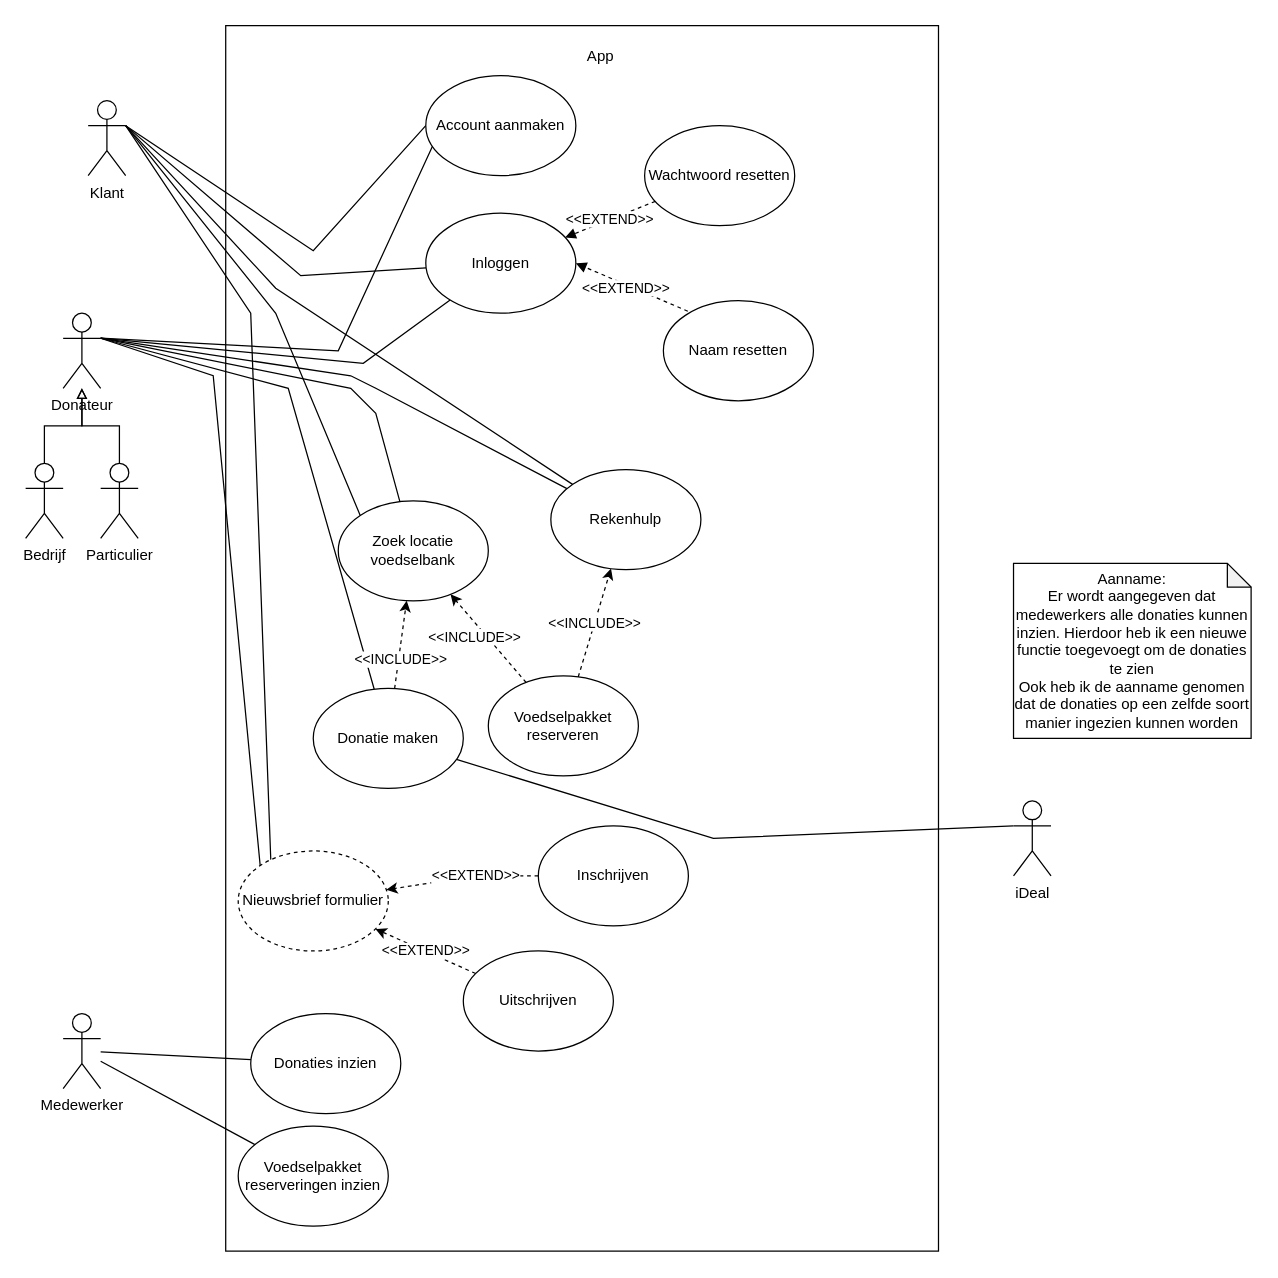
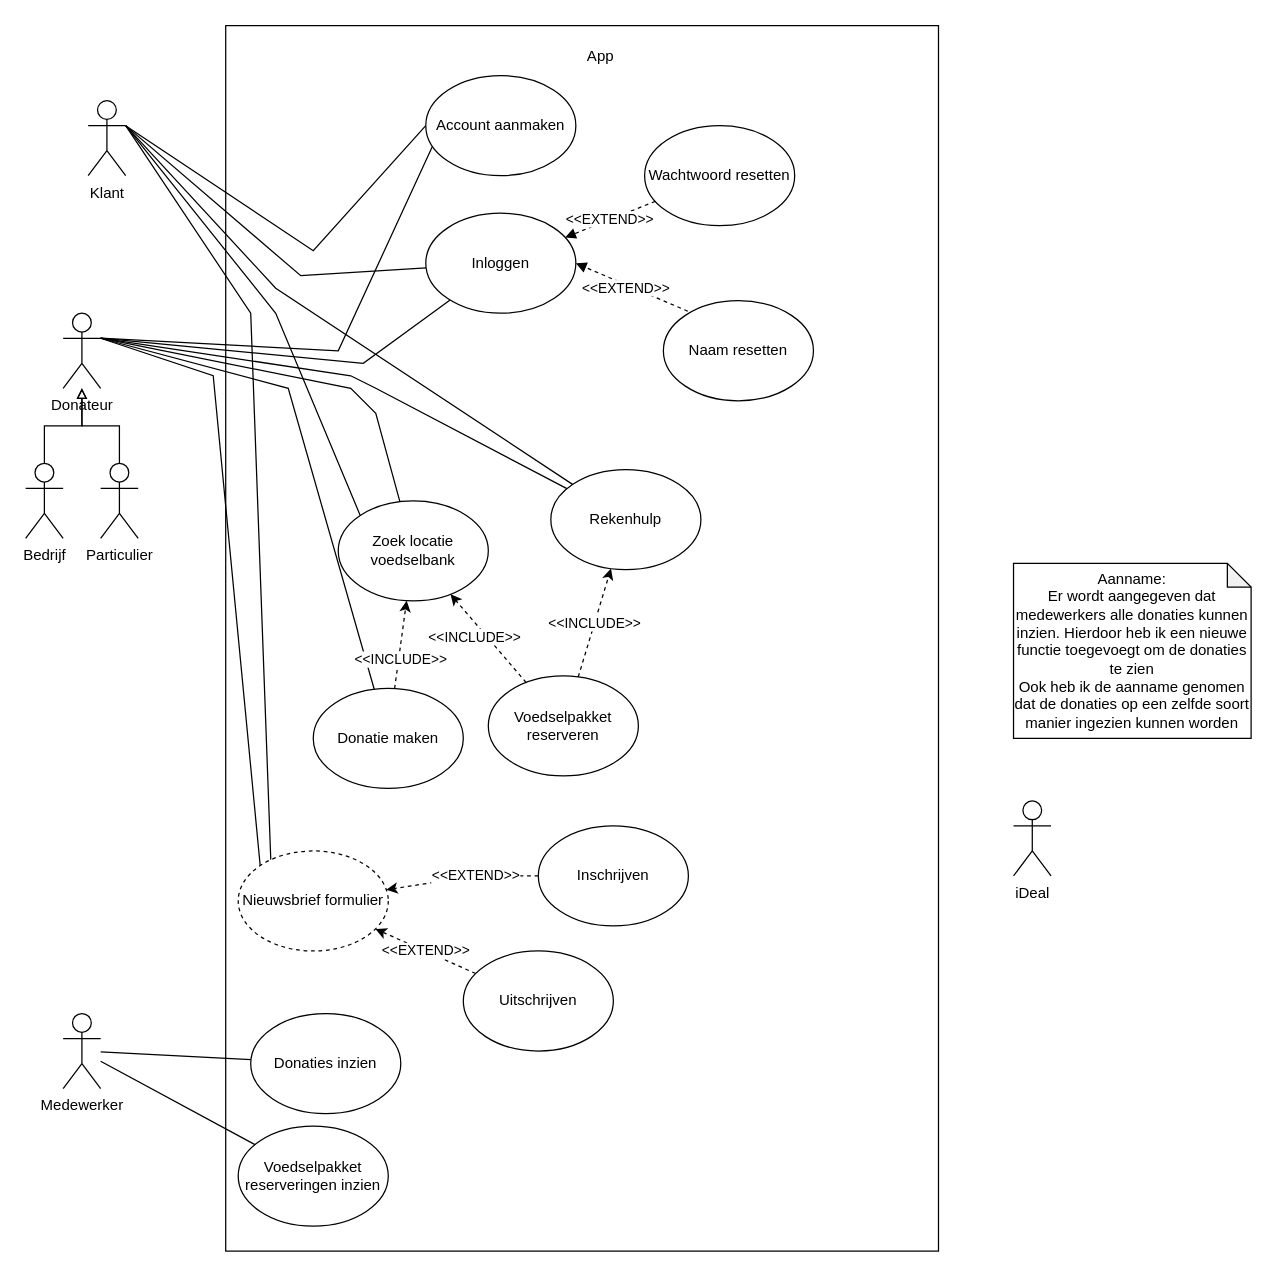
  <mxCell id="0" />
  <mxCell id="1" parent="0" />
  <mxCell id="2" value="" style="rounded=0;whiteSpace=wrap;html=1;" vertex="1" parent="1"><mxGeometry x="180" y="20" width="570" height="980" as="geometry" /></mxCell>
  <mxCell id="3" style="rounded=0;orthogonalLoop=1;jettySize=auto;html=1;entryX=0;entryY=0.5;entryDx=0;entryDy=0;endArrow=none;endFill=0;exitX=1;exitY=0.333;exitDx=0;exitDy=0;exitPerimeter=0;" edge="1" parent="1" source="8" target="26"><mxGeometry relative="1" as="geometry"><Array as="points"><mxPoint x="250" y="200" /></Array></mxGeometry></mxCell>
  <mxCell id="4" style="edgeStyle=none;rounded=0;orthogonalLoop=1;jettySize=auto;html=1;endArrow=none;endFill=0;exitX=1;exitY=0.333;exitDx=0;exitDy=0;exitPerimeter=0;" edge="1" parent="1" source="8" target="28"><mxGeometry relative="1" as="geometry"><Array as="points"><mxPoint x="240" y="220" /></Array></mxGeometry></mxCell>
  <mxCell id="5" style="edgeStyle=none;rounded=0;orthogonalLoop=1;jettySize=auto;html=1;startArrow=none;startFill=0;endArrow=none;endFill=0;exitX=1;exitY=0.333;exitDx=0;exitDy=0;exitPerimeter=0;entryX=0;entryY=0;entryDx=0;entryDy=0;" edge="1" parent="1" source="8" target="33"><mxGeometry relative="1" as="geometry"><Array as="points"><mxPoint x="220" y="250" /></Array></mxGeometry></mxCell>
  <mxCell id="6" style="edgeStyle=none;rounded=0;orthogonalLoop=1;jettySize=auto;html=1;startArrow=none;startFill=0;endArrow=none;endFill=0;exitX=1;exitY=0.333;exitDx=0;exitDy=0;exitPerimeter=0;" edge="1" parent="1" source="8" target="34"><mxGeometry relative="1" as="geometry"><mxPoint x="80" y="130" as="sourcePoint" /><Array as="points"><mxPoint x="220" y="230" /></Array></mxGeometry></mxCell>
  <mxCell id="7" style="edgeStyle=none;rounded=0;orthogonalLoop=1;jettySize=auto;html=1;entryX=0.217;entryY=0.088;entryDx=0;entryDy=0;entryPerimeter=0;startArrow=none;startFill=0;endArrow=none;endFill=0;exitX=1;exitY=0.333;exitDx=0;exitDy=0;exitPerimeter=0;" edge="1" parent="1" source="8" target="38"><mxGeometry relative="1" as="geometry"><mxPoint x="80" y="130" as="sourcePoint" /><Array as="points"><mxPoint x="200" y="250" /></Array></mxGeometry></mxCell>
  <mxCell id="8" value="Klant" style="shape=umlActor;verticalLabelPosition=bottom;verticalAlign=top;html=1;outlineConnect=0;" vertex="1" parent="1"><mxGeometry x="70" y="80" width="30" height="60" as="geometry" /></mxCell>
- <mxCell id="9" style="edgeStyle=none;rounded=0;orthogonalLoop=1;jettySize=auto;html=1;startArrow=none;startFill=0;endArrow=none;endFill=0;exitX=0;exitY=0.333;exitDx=0;exitDy=0;exitPerimeter=0;" edge="1" parent="1" source="10" target="37"><mxGeometry relative="1" as="geometry"><Array as="points"><mxPoint x="570" y="670" /></Array></mxGeometry></mxCell>
  <mxCell id="10" value="iDeal" style="shape=umlActor;verticalLabelPosition=bottom;verticalAlign=top;html=1;outlineConnect=0;" vertex="1" parent="1"><mxGeometry x="810" y="640" width="30" height="60" as="geometry" /></mxCell>
  <mxCell id="11" value="App" style="text;html=1;strokeColor=none;fillColor=none;align=center;verticalAlign=middle;whiteSpace=wrap;rounded=0;" vertex="1" parent="1"><mxGeometry x="450" y="30" width="60" height="30" as="geometry" /></mxCell>
  <mxCell id="12" style="rounded=0;orthogonalLoop=1;jettySize=auto;html=1;entryX=0.05;entryY=0.688;entryDx=0;entryDy=0;entryPerimeter=0;endArrow=none;endFill=0;exitX=1;exitY=0.333;exitDx=0;exitDy=0;exitPerimeter=0;" edge="1" parent="1" source="18" target="26"><mxGeometry relative="1" as="geometry"><Array as="points"><mxPoint x="270" y="280" /></Array></mxGeometry></mxCell>
  <mxCell id="13" style="edgeStyle=none;rounded=0;orthogonalLoop=1;jettySize=auto;html=1;endArrow=none;endFill=0;exitX=1;exitY=0.333;exitDx=0;exitDy=0;exitPerimeter=0;" edge="1" parent="1" source="18" target="28"><mxGeometry relative="1" as="geometry"><Array as="points"><mxPoint x="290" y="290" /></Array></mxGeometry></mxCell>
  <mxCell id="14" style="edgeStyle=none;rounded=0;orthogonalLoop=1;jettySize=auto;html=1;startArrow=none;startFill=0;endArrow=none;endFill=0;exitX=1;exitY=0.333;exitDx=0;exitDy=0;exitPerimeter=0;" edge="1" parent="1" source="18" target="33"><mxGeometry relative="1" as="geometry"><Array as="points"><mxPoint x="280" y="310" /><mxPoint x="300" y="330" /></Array></mxGeometry></mxCell>
  <mxCell id="15" style="edgeStyle=none;rounded=0;orthogonalLoop=1;jettySize=auto;html=1;startArrow=none;startFill=0;endArrow=none;endFill=0;exitX=1;exitY=0.333;exitDx=0;exitDy=0;exitPerimeter=0;" edge="1" parent="1" source="18" target="34"><mxGeometry relative="1" as="geometry"><Array as="points"><mxPoint x="280" y="300" /><mxPoint x="300" y="310" /></Array></mxGeometry></mxCell>
  <mxCell id="16" style="edgeStyle=none;rounded=0;orthogonalLoop=1;jettySize=auto;html=1;startArrow=none;startFill=0;endArrow=none;endFill=0;exitX=1;exitY=0.333;exitDx=0;exitDy=0;exitPerimeter=0;" edge="1" parent="1" source="18" target="37"><mxGeometry relative="1" as="geometry"><Array as="points"><mxPoint x="230" y="310" /></Array></mxGeometry></mxCell>
  <mxCell id="17" style="edgeStyle=none;rounded=0;orthogonalLoop=1;jettySize=auto;html=1;entryX=0;entryY=0;entryDx=0;entryDy=0;startArrow=none;startFill=0;endArrow=none;endFill=0;" edge="1" parent="1" target="38"><mxGeometry relative="1" as="geometry"><mxPoint x="80" y="270" as="sourcePoint" /><Array as="points"><mxPoint x="170" y="300" /></Array></mxGeometry></mxCell>
  <mxCell id="18" value="Donateur" style="shape=umlActor;verticalLabelPosition=bottom;verticalAlign=top;html=1;outlineConnect=0;" vertex="1" parent="1"><mxGeometry x="50" y="250" width="30" height="60" as="geometry" /></mxCell>
  <mxCell id="19" style="edgeStyle=orthogonalEdgeStyle;rounded=0;orthogonalLoop=1;jettySize=auto;html=1;endArrow=block;endFill=0;" edge="1" parent="1" source="20" target="18"><mxGeometry relative="1" as="geometry" /></mxCell>
  <mxCell id="20" value="Bedrijf" style="shape=umlActor;verticalLabelPosition=bottom;verticalAlign=top;html=1;outlineConnect=0;" vertex="1" parent="1"><mxGeometry x="20" y="370" width="30" height="60" as="geometry" /></mxCell>
  <mxCell id="21" style="edgeStyle=orthogonalEdgeStyle;rounded=0;orthogonalLoop=1;jettySize=auto;html=1;endArrow=block;endFill=0;" edge="1" parent="1" source="22" target="18"><mxGeometry relative="1" as="geometry"><Array as="points"><mxPoint x="95" y="340" /><mxPoint x="65" y="340" /></Array></mxGeometry></mxCell>
  <mxCell id="22" value="Particulier" style="shape=umlActor;verticalLabelPosition=bottom;verticalAlign=top;html=1;outlineConnect=0;" vertex="1" parent="1"><mxGeometry x="80" y="370" width="30" height="60" as="geometry" /></mxCell>
  <mxCell id="23" style="edgeStyle=none;rounded=0;orthogonalLoop=1;jettySize=auto;html=1;startArrow=none;startFill=0;endArrow=none;endFill=0;" edge="1" parent="1" source="25" target="43"><mxGeometry relative="1" as="geometry" /></mxCell>
  <mxCell id="24" style="edgeStyle=none;rounded=0;orthogonalLoop=1;jettySize=auto;html=1;startArrow=none;startFill=0;endArrow=none;endFill=0;" edge="1" parent="1" source="25" target="47"><mxGeometry relative="1" as="geometry" /></mxCell>
  <mxCell id="25" value="Medewerker" style="shape=umlActor;verticalLabelPosition=bottom;verticalAlign=top;html=1;outlineConnect=0;" vertex="1" parent="1"><mxGeometry x="50" y="810" width="30" height="60" as="geometry" /></mxCell>
  <mxCell id="26" value="Account aanmaken" style="ellipse;whiteSpace=wrap;html=1;" vertex="1" parent="1"><mxGeometry x="340" y="60" width="120" height="80" as="geometry" /></mxCell>
  <mxCell id="27" value="Aanname:&lt;br&gt;Er wordt aangegeven dat medewerkers alle donaties kunnen inzien. Hierdoor heb ik een nieuwe functie toegevoegt om de donaties te zien&lt;br&gt;Ook heb ik de aanname genomen dat de donaties op een zelfde soort manier ingezien kunnen worden" style="shape=note;whiteSpace=wrap;html=1;backgroundOutline=1;darkOpacity=0.05;size=19;" vertex="1" parent="1"><mxGeometry x="810" y="450" width="190" height="140" as="geometry" /></mxCell>
  <mxCell id="28" value="Inloggen" style="ellipse;whiteSpace=wrap;html=1;" vertex="1" parent="1"><mxGeometry x="340" y="170" width="120" height="80" as="geometry" /></mxCell>
  <mxCell id="29" value="&amp;lt;&amp;lt;EXTEND&amp;gt;&amp;gt;" style="edgeStyle=none;rounded=0;orthogonalLoop=1;jettySize=auto;html=1;dashed=1;endArrow=block;endFill=1;" edge="1" parent="1" source="30" target="28"><mxGeometry relative="1" as="geometry" /></mxCell>
  <mxCell id="30" value="Wachtwoord resetten&lt;span style=&quot;color: rgba(0, 0, 0, 0); font-family: monospace; font-size: 0px; text-align: start;&quot;&gt;%3CmxGraphModel%3E%3Croot%3E%3CmxCell%20id%3D%220%22%2F%3E%3CmxCell%20id%3D%221%22%20parent%3D%220%22%2F%3E%3CmxCell%20id%3D%222%22%20value%3D%22Klant%22%20style%3D%22shape%3DumlActor%3BverticalLabelPosition%3Dbottom%3BverticalAlign%3Dtop%3Bhtml%3D1%3BoutlineConnect%3D0%3B%22%20vertex%3D%221%22%20parent%3D%221%22%3E%3CmxGeometry%20x%3D%2280%22%20y%3D%22210%22%20width%3D%2230%22%20height%3D%2260%22%20as%3D%22geometry%22%2F%3E%3C%2FmxCell%3E%3C%2Froot%3E%3C%2FmxGraphModel%3E&lt;/span&gt;" style="ellipse;whiteSpace=wrap;html=1;" vertex="1" parent="1"><mxGeometry x="515" y="100" width="120" height="80" as="geometry" /></mxCell>
  <mxCell id="31" value="&amp;lt;&amp;lt;EXTEND&amp;gt;&amp;gt;" style="edgeStyle=none;rounded=0;orthogonalLoop=1;jettySize=auto;html=1;entryX=1;entryY=0.5;entryDx=0;entryDy=0;endArrow=block;endFill=1;dashed=1;" edge="1" parent="1" target="28"><mxGeometry x="0.083" y="3" relative="1" as="geometry"><mxPoint x="549.529" y="248.37" as="sourcePoint" /><mxPoint as="offset" /></mxGeometry></mxCell>
  <mxCell id="32" value="Naam resetten" style="ellipse;whiteSpace=wrap;html=1;" vertex="1" parent="1"><mxGeometry x="530" y="240" width="120" height="80" as="geometry" /></mxCell>
  <mxCell id="33" value="Zoek locatie voedselbank" style="ellipse;whiteSpace=wrap;html=1;" vertex="1" parent="1"><mxGeometry x="270" y="400" width="120" height="80" as="geometry" /></mxCell>
  <mxCell id="34" value="Rekenhulp" style="ellipse;whiteSpace=wrap;html=1;" vertex="1" parent="1"><mxGeometry x="440" y="375" width="120" height="80" as="geometry" /></mxCell>
  <mxCell id="35" style="edgeStyle=none;rounded=0;orthogonalLoop=1;jettySize=auto;html=1;startArrow=none;startFill=0;endArrow=classic;endFill=1;dashed=1;" edge="1" parent="1" source="37" target="33"><mxGeometry relative="1" as="geometry" /></mxCell>
  <mxCell id="36" value="&amp;lt;&amp;lt;INCLUDE&amp;gt;&amp;gt;" style="edgeLabel;html=1;align=center;verticalAlign=middle;resizable=0;points=[];" vertex="1" connectable="0" parent="35"><mxGeometry x="-0.337" y="-1" relative="1" as="geometry"><mxPoint as="offset" /></mxGeometry></mxCell>
  <mxCell id="37" value="Donatie maken" style="ellipse;whiteSpace=wrap;html=1;" vertex="1" parent="1"><mxGeometry x="250" y="550" width="120" height="80" as="geometry" /></mxCell>
  <mxCell id="38" value="Nieuwsbrief formulier" style="ellipse;whiteSpace=wrap;html=1;dashed=1;" vertex="1" parent="1"><mxGeometry x="190" y="680" width="120" height="80" as="geometry" /></mxCell>
  <mxCell id="39" value="&lt;span style=&quot;color: rgb(0, 0, 0); font-family: Helvetica; font-size: 11px; font-style: normal; font-variant-ligatures: normal; font-variant-caps: normal; font-weight: 400; letter-spacing: normal; orphans: 2; text-align: center; text-indent: 0px; text-transform: none; widows: 2; word-spacing: 0px; -webkit-text-stroke-width: 0px; background-color: rgb(255, 255, 255); text-decoration-thickness: initial; text-decoration-style: initial; text-decoration-color: initial; float: none; display: inline !important;&quot;&gt;&amp;lt;&amp;lt;EXTEND&amp;gt;&amp;gt;&lt;/span&gt;" style="edgeStyle=none;rounded=0;orthogonalLoop=1;jettySize=auto;html=1;endArrow=classic;endFill=1;dashed=1;startArrow=none;startFill=0;" edge="1" parent="1" source="40" target="38"><mxGeometry x="-0.183" relative="1" as="geometry"><Array as="points"><mxPoint x="380" y="700" /></Array><mxPoint as="offset" /></mxGeometry></mxCell>
  <mxCell id="40" value="Inschrijven&lt;span style=&quot;color: rgba(0, 0, 0, 0); font-family: monospace; font-size: 0px; text-align: start;&quot;&gt;%3CmxGraphModel%3E%3Croot%3E%3CmxCell%20id%3D%220%22%2F%3E%3CmxCell%20id%3D%221%22%20parent%3D%220%22%2F%3E%3CmxCell%20id%3D%222%22%20value%3D%22Nieuwsbrief%20formulier%22%20style%3D%22ellipse%3BwhiteSpace%3Dwrap%3Bhtml%3D1%3B%22%20vertex%3D%221%22%20parent%3D%221%22%3E%3CmxGeometry%20x%3D%22250%22%20y%3D%22630%22%20width%3D%22120%22%20height%3D%2280%22%20as%3D%22geometry%22%2F%3E%3C%2FmxCell%3E%3C%2Froot%3E%3C%2FmxGraphModel%3E&lt;/span&gt;" style="ellipse;whiteSpace=wrap;html=1;" vertex="1" parent="1"><mxGeometry x="430" y="660" width="120" height="80" as="geometry" /></mxCell>
  <mxCell id="41" value="&amp;lt;&amp;lt;EXTEND&amp;gt;&amp;gt;" style="edgeStyle=none;rounded=0;orthogonalLoop=1;jettySize=auto;html=1;dashed=1;startArrow=none;startFill=0;endArrow=classic;endFill=1;" edge="1" parent="1" target="38"><mxGeometry relative="1" as="geometry"><mxPoint x="379.87" y="778.02" as="sourcePoint" /></mxGeometry></mxCell>
  <mxCell id="42" value="Uitschrijven" style="ellipse;whiteSpace=wrap;html=1;" vertex="1" parent="1"><mxGeometry x="370" y="760" width="120" height="80" as="geometry" /></mxCell>
  <mxCell id="43" value="Donaties inzien" style="ellipse;whiteSpace=wrap;html=1;" vertex="1" parent="1"><mxGeometry x="200" y="810" width="120" height="80" as="geometry" /></mxCell>
  <mxCell id="44" value="&amp;lt;&amp;lt;INCLUDE&amp;gt;&amp;gt;" style="edgeStyle=none;rounded=0;orthogonalLoop=1;jettySize=auto;html=1;startArrow=none;startFill=0;endArrow=classic;endFill=1;dashed=1;" edge="1" parent="1" source="46" target="33"><mxGeometry x="0.155" y="8" relative="1" as="geometry"><mxPoint as="offset" /></mxGeometry></mxCell>
  <mxCell id="45" value="&amp;lt;&amp;lt;INCLUDE&amp;gt;&amp;gt;" style="edgeStyle=none;rounded=0;orthogonalLoop=1;jettySize=auto;html=1;dashed=1;startArrow=none;startFill=0;endArrow=classic;endFill=1;" edge="1" parent="1" source="46" target="34"><mxGeometry relative="1" as="geometry" /></mxCell>
  <mxCell id="46" value="Voedselpakket reserveren" style="ellipse;whiteSpace=wrap;html=1;" vertex="1" parent="1"><mxGeometry x="390" y="540" width="120" height="80" as="geometry" /></mxCell>
  <mxCell id="47" value="Voedselpakket reserveringen inzien" style="ellipse;whiteSpace=wrap;html=1;" vertex="1" parent="1"><mxGeometry x="190" y="900" width="120" height="80" as="geometry" /></mxCell>
